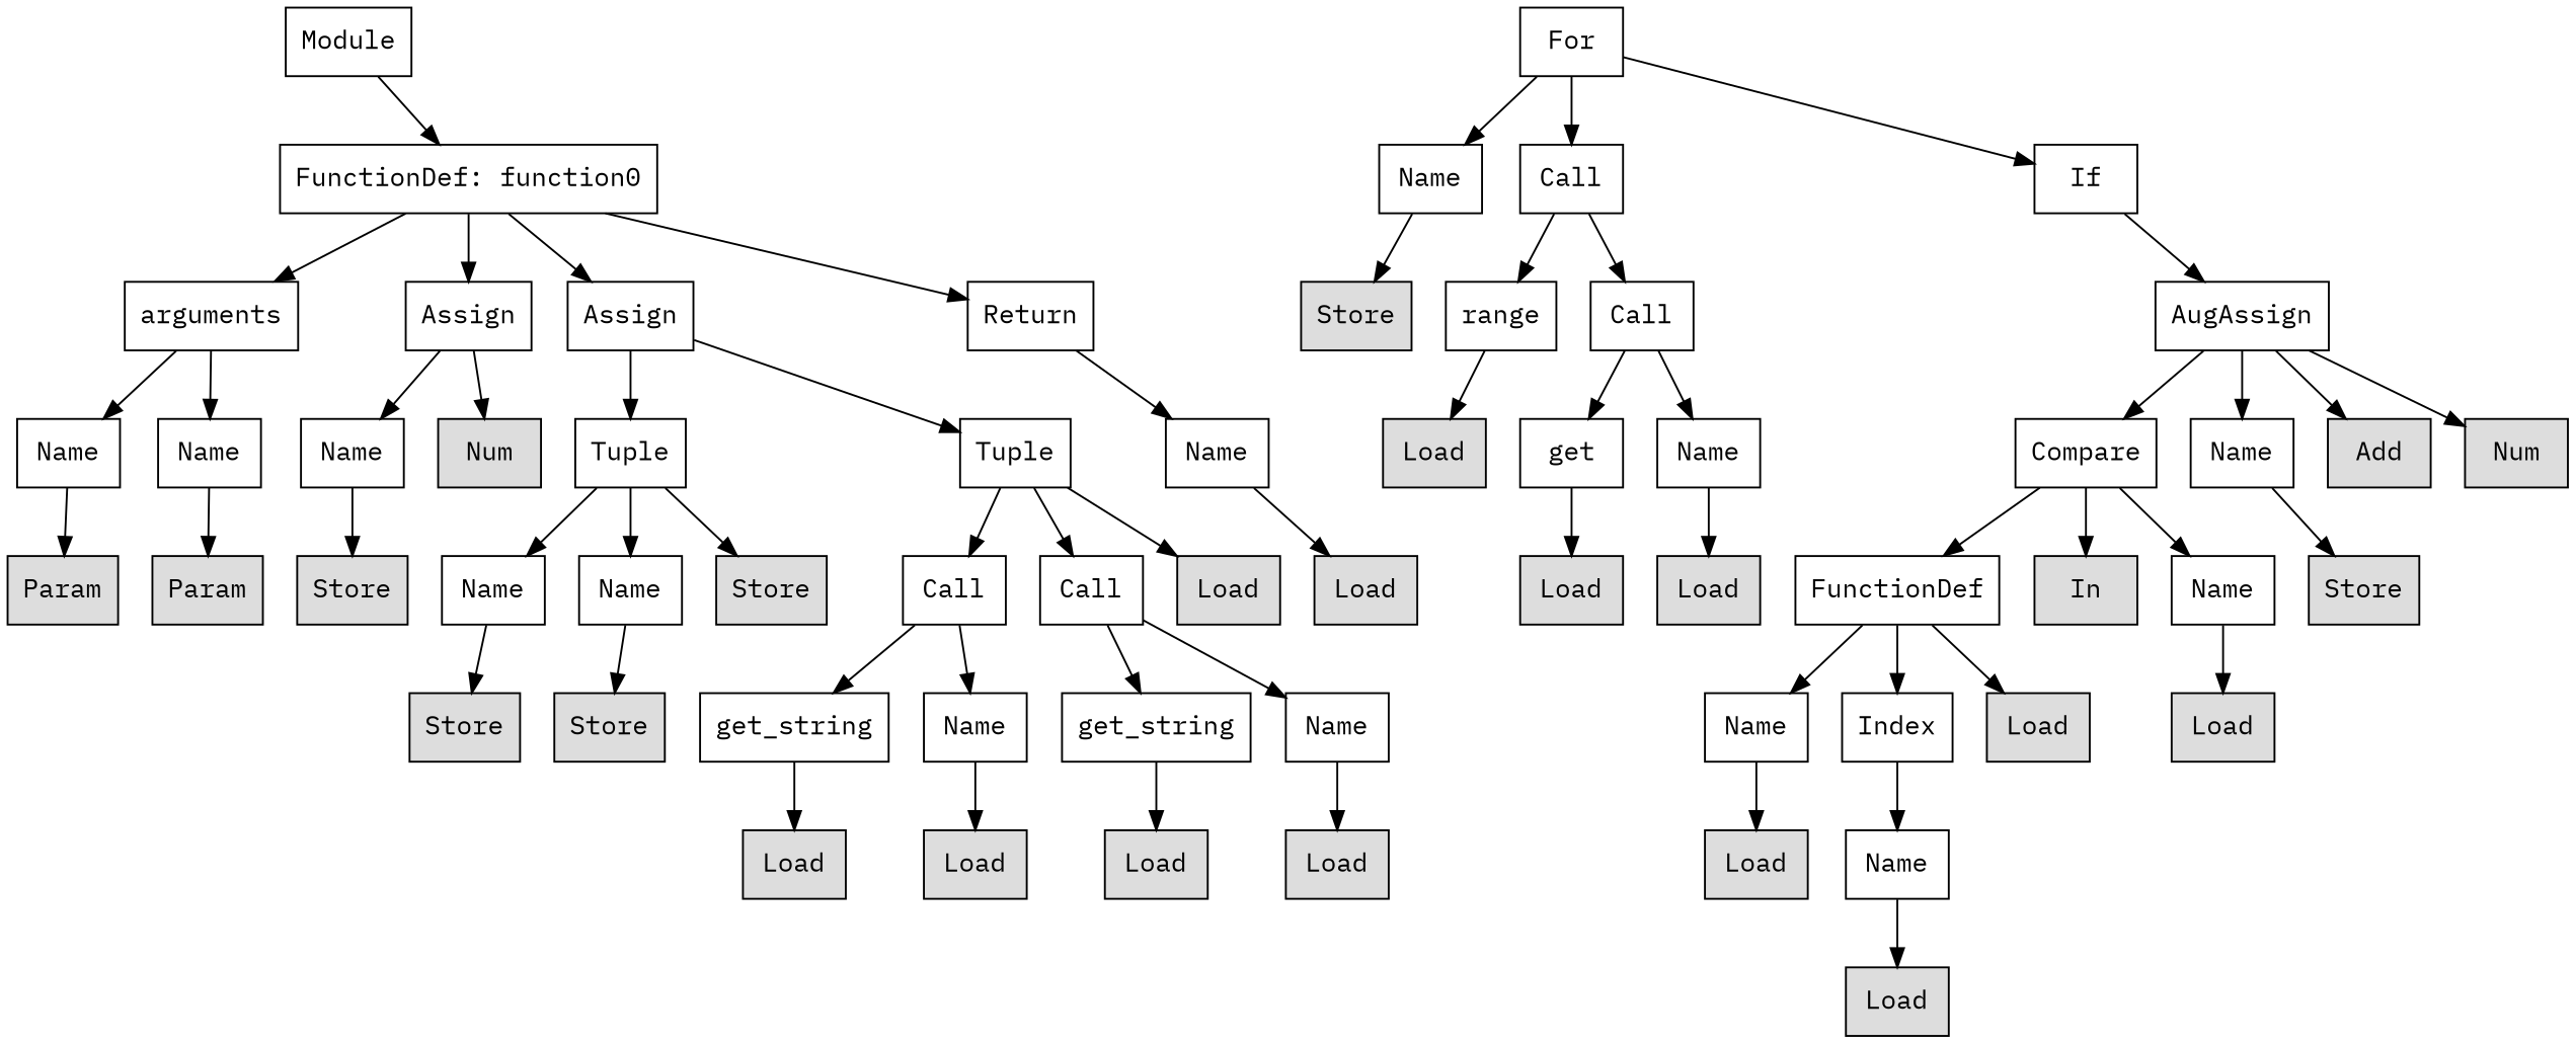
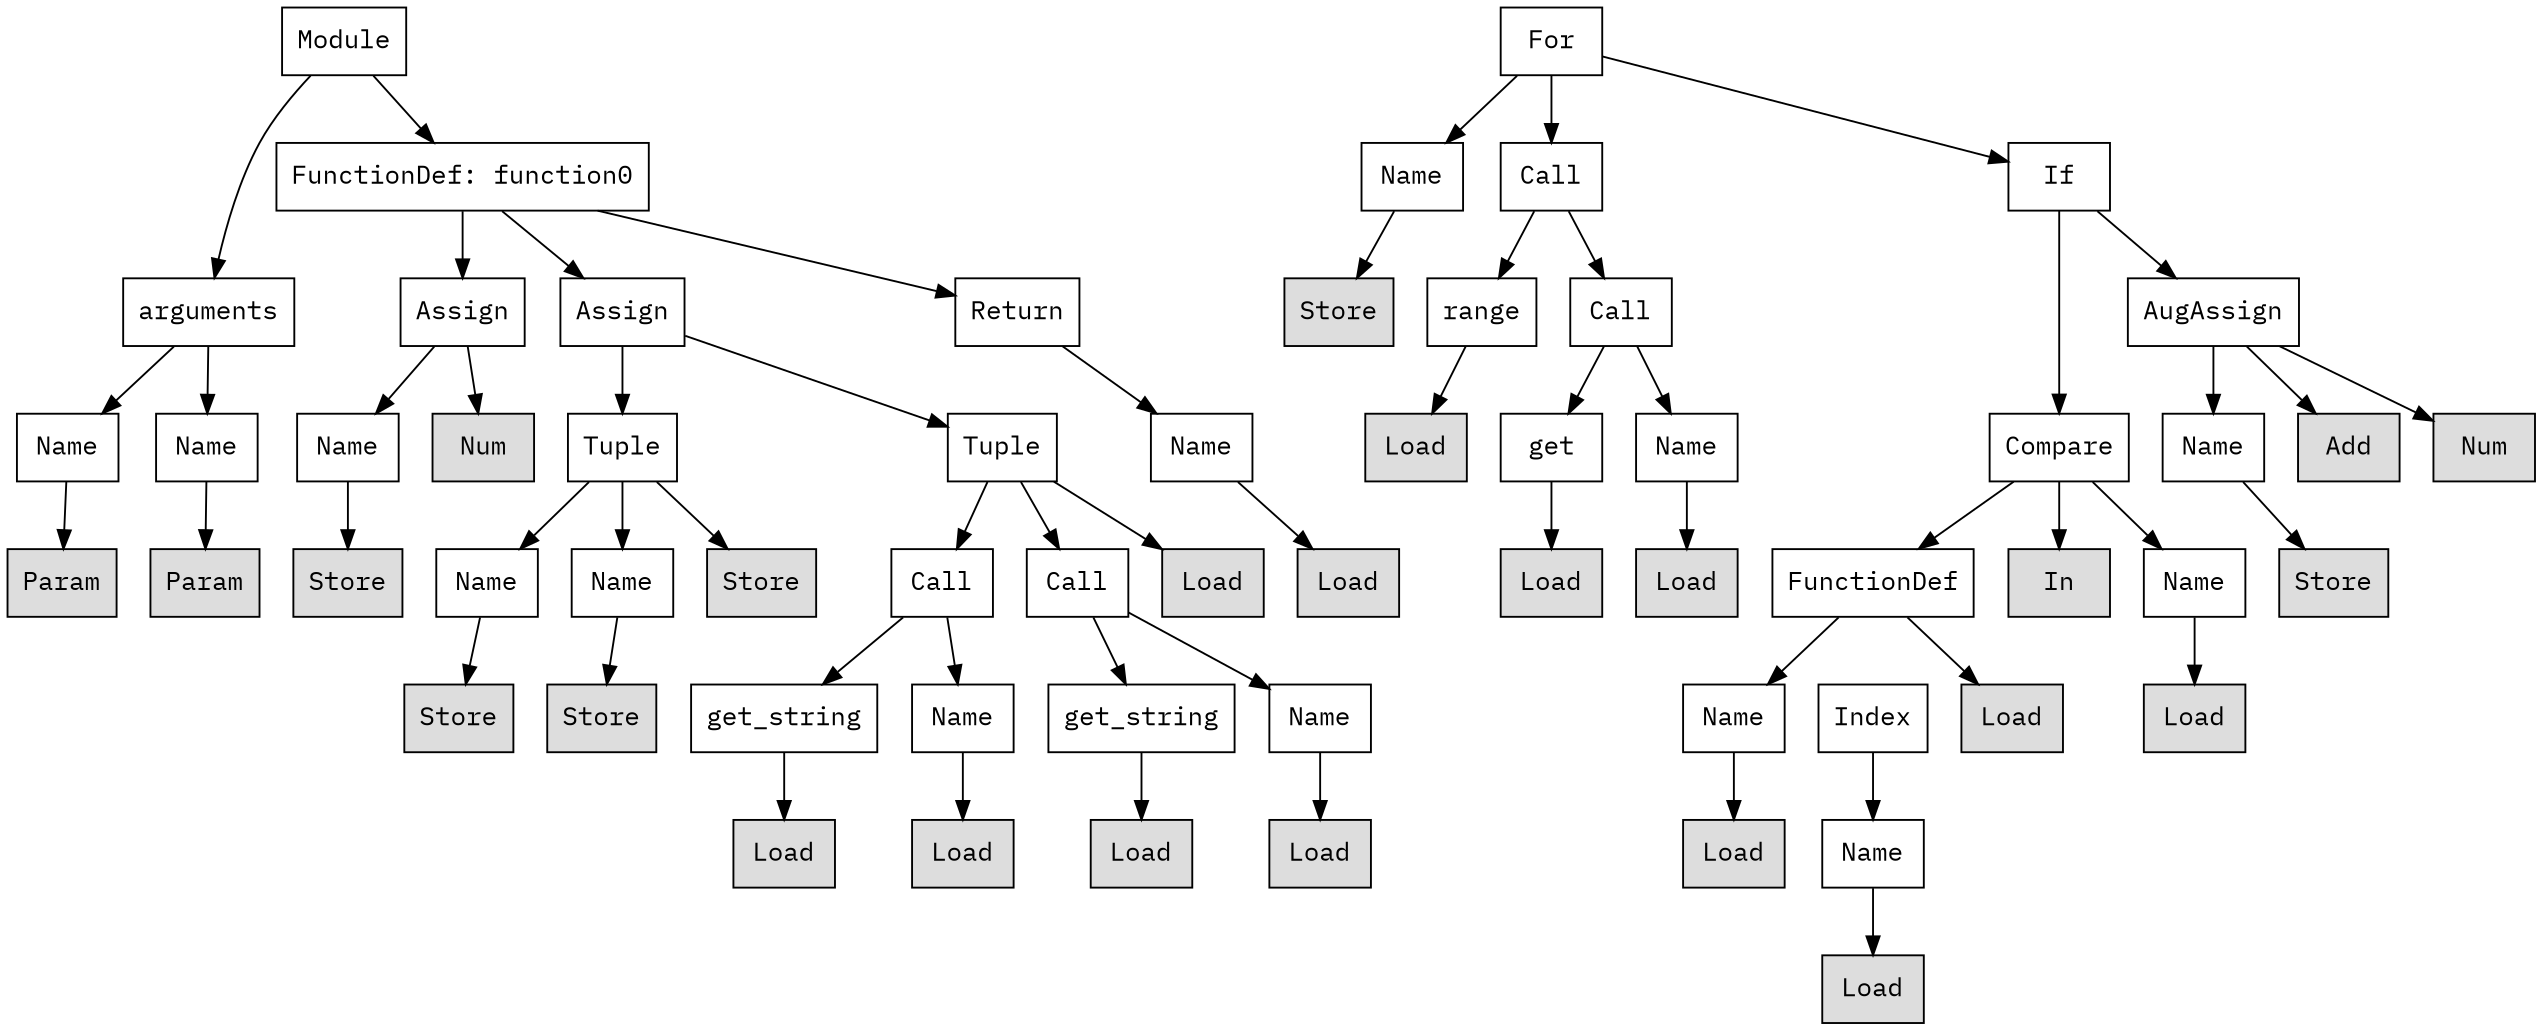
  digraph {
    fontname="IBM Plex Mono"
    node [fontname="IBM Plex Mono" shape=rect]
    edge [fontname="IBM Plex Mono"]
    n1 [label=Module]
    n2 [label="FunctionDef: function0"]
    n3 [label=arguments]
    n4 [label=Assign]
    n5 [label=Assign]
    n6 [label=Return]
    n7 [label=Name]
    n8 [label=Name]
    n9 [label=Name]
    n10 [fillcolor="#dddddd" label=Num style=filled]
    n11 [label=Tuple]
    n12 [label=Tuple]
    n13 [label=For]
    n14 [label=Name]
    n15 [label=Call]
    n16 [label=If]
    n17 [label=Name]
    n18 [fillcolor="#dddddd" label=Param style=filled]
    n19 [fillcolor="#dddddd" label=Param style=filled]
    n20 [fillcolor="#dddddd" label=Store style=filled]
    n21 [label=Name]
    n22 [label=Name]
    n23 [fillcolor="#dddddd" label=Store style=filled]
    n24 [label=Call]
    n25 [label=Call]
    n26 [fillcolor="#dddddd" label=Load style=filled]
    n27 [fillcolor="#dddddd" label=Store style=filled]
    n28 [label=range]
    n29 [label=Call]
    n30 [label=Compare]
    n31 [label=AugAssign]
    n32 [fillcolor="#dddddd" label=Load style=filled]
    n33 [fillcolor="#dddddd" label=Store style=filled]
    n34 [fillcolor="#dddddd" label=Store style=filled]
    n35 [label=get_string]
    n36 [label=Name]
    n37 [label=get_string]
    n38 [label=Name]
    n39 [fillcolor="#dddddd" label=Load style=filled]
    n40 [label=get]
    n41 [label=Name]
    n42 [label=FunctionDef]
    n43 [fillcolor="#dddddd" label=In style=filled]
    n44 [label=Name]
    n45 [label=Name]
    n46 [fillcolor="#dddddd" label=Add style=filled]
    n47 [fillcolor="#dddddd" label=Num style=filled]
    n48 [fillcolor="#dddddd" label=Load style=filled]
    n49 [fillcolor="#dddddd" label=Load style=filled]
    n50 [fillcolor="#dddddd" label=Load style=filled]
    n51 [fillcolor="#dddddd" label=Load style=filled]
    n52 [fillcolor="#dddddd" label=Load style=filled]
    n53 [fillcolor="#dddddd" label=Load style=filled]
    n54 [label=Name]
    n55 [label=Index]
    n56 [fillcolor="#dddddd" label=Load style=filled]
    n57 [fillcolor="#dddddd" label=Load style=filled]
    n58 [fillcolor="#dddddd" label=Store style=filled]
    n59 [fillcolor="#dddddd" label=Load style=filled]
    n60 [label=Name]
    n61 [fillcolor="#dddddd" label=Load style=filled]
    n1 -> n2
-   n2 -> n3
+   n1 -> n3
    n2 -> n4
    n2 -> n5
    n2 -> n6
    n3 -> n7
    n3 -> n8
    n4 -> n9
    n4 -> n10
    n5 -> n11
    n5 -> n12
    n6 -> n17
    n7 -> n18
    n8 -> n19
    n9 -> n20
    n11 -> n21
    n11 -> n22
    n11 -> n23
    n12 -> n24
    n12 -> n25
    n12 -> n26
    n13 -> n14
    n13 -> n15
    n13 -> n16
    n14 -> n27
    n15 -> n28
    n15 -> n29
-   n31 -> n30
+   n16 -> n30
    n16 -> n31
    n17 -> n32
    n21 -> n33
    n22 -> n34
    n24 -> n35
    n24 -> n36
    n25 -> n37
    n25 -> n38
    n28 -> n39
    n29 -> n40
    n29 -> n41
    n30 -> n42
    n30 -> n43
    n30 -> n44
    n31 -> n45
    n31 -> n46
    n31 -> n47
    n35 -> n48
    n36 -> n49
    n37 -> n50
    n38 -> n51
    n40 -> n52
    n41 -> n53
    n42 -> n54
-   n42 -> n55
    n42 -> n56
    n44 -> n57
    n45 -> n58
    n54 -> n59
    n55 -> n60
    n60 -> n61
  }
